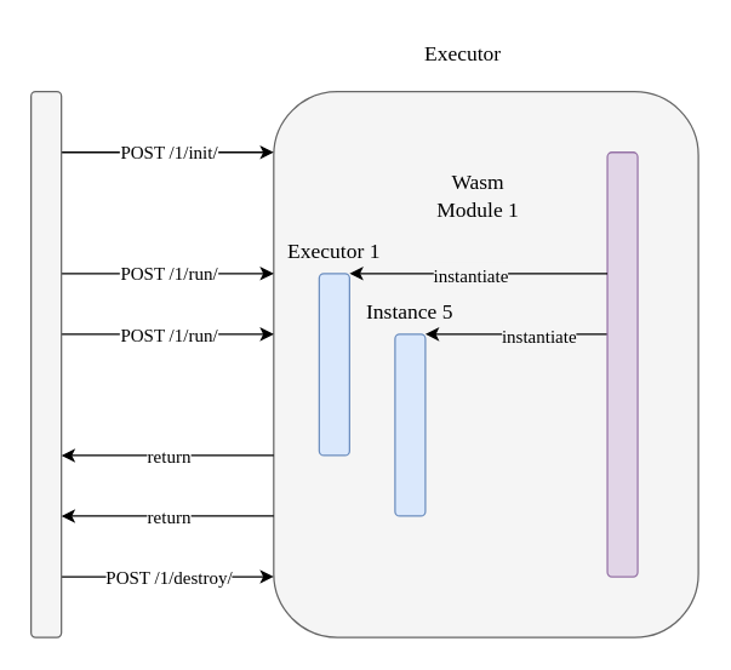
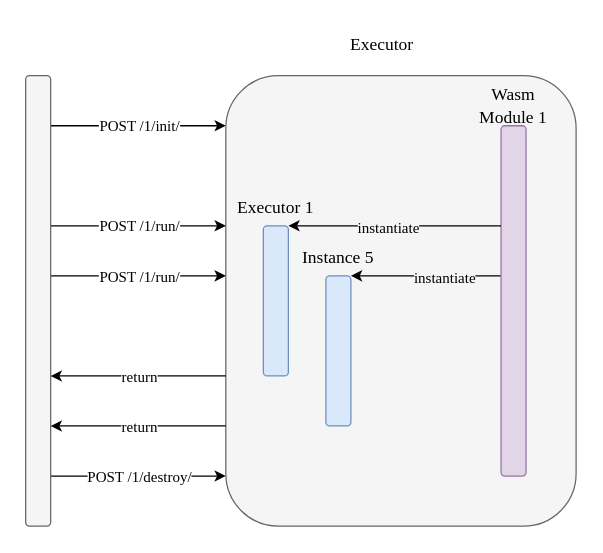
  <mxCell id="0" />
  <mxCell id="1" parent="0" />
  <mxCell id="2" value="" style="rounded=1;whiteSpace=wrap;html=1;fontSize=12;movable=0;resizable=0;rotatable=0;deletable=0;editable=0;connectable=0;strokeColor=#666666;fontColor=#333333;fillColor=#F5F5F5;" parent="1" vertex="1"><mxGeometry x="180" y="60" width="280" height="360" as="geometry" /></mxCell>
  <mxCell id="3" value="" style="endArrow=classic;html=1;shadow=0;fontSize=14;entryX=1;entryY=0;entryDx=0;entryDy=0;" parent="1" target="16" edge="1"><mxGeometry width="50" height="50" relative="1" as="geometry"><mxPoint x="400" y="220" as="sourcePoint" /><mxPoint x="280" y="260" as="targetPoint" /></mxGeometry></mxCell>
  <mxCell id="4" value="&lt;span style=&quot;color: rgb(0 , 0 , 0) ; font-family: &amp;quot;jetbrains mono&amp;quot; ; font-size: 12px ; font-style: normal ; font-weight: 400 ; letter-spacing: normal ; text-align: center ; text-indent: 0px ; text-transform: none ; word-spacing: 0px ; display: inline ; float: none&quot;&gt;instantiate&lt;/span&gt;" style="edgeLabel;html=1;align=center;verticalAlign=middle;resizable=0;points=[];fontSize=14;labelBackgroundColor=#F5F5F5;" parent="3" vertex="1" connectable="0"><mxGeometry x="-0.303" relative="1" as="geometry"><mxPoint x="-3.76" as="offset" /></mxGeometry></mxCell>
  <mxCell id="5" value="" style="endArrow=classic;html=1;" parent="1" edge="1"><mxGeometry relative="1" as="geometry"><mxPoint x="40" y="100" as="sourcePoint" /><mxPoint x="180" y="100" as="targetPoint" /></mxGeometry></mxCell>
  <mxCell id="6" value="&lt;span style=&quot;font-size: 12px&quot;&gt;POST /1/init/&lt;/span&gt;" style="edgeLabel;resizable=0;html=1;align=center;verticalAlign=middle;fontSize=12;fontFamily=JetBrains Mono;labelBackgroundColor=#FFFFFF;" parent="5" connectable="0" vertex="1"><mxGeometry relative="1" as="geometry" /></mxCell>
  <mxCell id="7" value="" style="endArrow=classic;html=1;" parent="1" edge="1"><mxGeometry relative="1" as="geometry"><mxPoint x="40" y="180" as="sourcePoint" /><mxPoint x="180" y="180" as="targetPoint" /></mxGeometry></mxCell>
  <mxCell id="8" value="&lt;span style=&quot;font-size: 12px&quot;&gt;POST /1/run/&lt;/span&gt;" style="edgeLabel;resizable=0;html=1;align=center;verticalAlign=middle;fontSize=12;fontFamily=JetBrains Mono;labelBackgroundColor=#FFFFFF;" parent="7" connectable="0" vertex="1"><mxGeometry relative="1" as="geometry" /></mxCell>
  <mxCell id="9" value="" style="endArrow=classic;html=1;" parent="1" edge="1"><mxGeometry relative="1" as="geometry"><mxPoint x="39" y="220" as="sourcePoint" /><mxPoint x="180" y="220" as="targetPoint" /></mxGeometry></mxCell>
  <mxCell id="10" value="&lt;span style=&quot;font-size: 12px&quot;&gt;POST /1/run/&lt;/span&gt;" style="edgeLabel;resizable=0;html=1;align=center;verticalAlign=middle;fontSize=12;fontFamily=JetBrains Mono;labelBackgroundColor=#FFFFFF;" parent="9" connectable="0" vertex="1"><mxGeometry relative="1" as="geometry" /></mxCell>
  <mxCell id="11" value="" style="endArrow=classic;html=1;" parent="1" edge="1"><mxGeometry relative="1" as="geometry"><mxPoint x="40" y="380" as="sourcePoint" /><mxPoint x="180" y="380" as="targetPoint" /></mxGeometry></mxCell>
  <mxCell id="12" value="&lt;span style=&quot;font-size: 12px&quot;&gt;POST /1/destroy/&lt;/span&gt;" style="edgeLabel;resizable=0;html=1;align=center;verticalAlign=middle;fontSize=12;fontFamily=JetBrains Mono;labelBackgroundColor=#FFFFFF;" parent="11" connectable="0" vertex="1"><mxGeometry relative="1" as="geometry" /></mxCell>
  <mxCell id="13" value="&lt;span style=&quot;font-family: &amp;#34;linux biolinum o&amp;#34;&quot;&gt;&lt;br style=&quot;font-size: 12px&quot;&gt;&lt;/span&gt;" style="rounded=1;whiteSpace=wrap;html=1;fillColor=#f5f5f5;strokeColor=#666666;fontSize=12;movable=0;resizable=0;rotatable=0;deletable=0;editable=0;connectable=0;fontColor=#333333;" parent="1" vertex="1"><mxGeometry x="20" y="60" width="20" height="360" as="geometry" /></mxCell>
  <mxCell id="14" value="" style="rounded=1;whiteSpace=wrap;html=1;fillColor=#e1d5e7;strokeColor=#9673a6;fontSize=12;movable=0;resizable=0;rotatable=0;deletable=0;editable=0;connectable=0;" parent="1" vertex="1"><mxGeometry x="400" y="100" width="20" height="280" as="geometry" /></mxCell>
  <mxCell id="15" value="" style="rounded=1;whiteSpace=wrap;html=1;fillColor=#dae8fc;strokeColor=#6c8ebf;fontSize=12;" parent="1" vertex="1"><mxGeometry x="210" y="180" width="20" height="120" as="geometry" /></mxCell>
  <mxCell id="16" value="" style="rounded=1;whiteSpace=wrap;html=1;fillColor=#dae8fc;strokeColor=#6c8ebf;fontSize=12;" parent="1" vertex="1"><mxGeometry x="260" y="220" width="20" height="120" as="geometry" /></mxCell>
  <mxCell id="17" value="&lt;span style=&quot;color: rgb(0, 0, 0); font-family: &amp;quot;linux biolinum o&amp;quot;; font-size: 14px; font-style: normal; font-weight: 400; letter-spacing: normal; text-indent: 0px; text-transform: none; word-spacing: 0px; display: inline; float: none;&quot;&gt;Executor&lt;/span&gt;" style="text;whiteSpace=wrap;html=1;fontSize=14;align=center;labelBackgroundColor=none;" parent="1" vertex="1"><mxGeometry x="265" y="20" width="80" height="30" as="geometry" /></mxCell>
  <mxCell id="18" value="" style="endArrow=classic;html=1;shadow=0;fontSize=14;" parent="1" edge="1"><mxGeometry width="50" height="50" relative="1" as="geometry"><mxPoint x="400" y="180" as="sourcePoint" /><mxPoint x="230" y="180" as="targetPoint" /></mxGeometry></mxCell>
  <mxCell id="19" value="&lt;span style=&quot;font-family: &amp;quot;jetbrains mono&amp;quot; ; font-size: 12px&quot;&gt;instantiate&lt;/span&gt;" style="edgeLabel;html=1;align=center;verticalAlign=middle;resizable=0;points=[];fontSize=14;labelBackgroundColor=#F5F5F5;" parent="18" vertex="1" connectable="0"><mxGeometry x="0.151" y="1" relative="1" as="geometry"><mxPoint x="7" y="-1" as="offset" /></mxGeometry></mxCell>
  <mxCell id="20" value="&lt;span style=&quot;color: rgb(0 , 0 , 0) ; font-family: &amp;#34;linux biolinum o&amp;#34; ; font-size: 14px ; font-style: normal ; font-weight: 400 ; letter-spacing: normal ; text-indent: 0px ; text-transform: none ; word-spacing: 0px ; display: inline ; float: none&quot;&gt;Instance 5&lt;/span&gt;" style="text;whiteSpace=wrap;html=1;fontSize=14;align=center;labelBackgroundColor=none;" parent="1" vertex="1"><mxGeometry x="230" y="190" width="80" height="30" as="geometry" /></mxCell>
  <mxCell id="21" value="&lt;span style=&quot;color: rgb(0 , 0 , 0) ; font-family: &amp;#34;linux biolinum o&amp;#34; ; font-size: 14px ; font-style: normal ; font-weight: 400 ; letter-spacing: normal ; text-indent: 0px ; text-transform: none ; word-spacing: 0px ; display: inline ; float: none&quot;&gt;Executor 1&lt;/span&gt;" style="text;whiteSpace=wrap;html=1;fontSize=14;align=center;labelBackgroundColor=none;" parent="1" vertex="1"><mxGeometry x="180" y="150" width="80" height="30" as="geometry" /></mxCell>
- <mxCell id="22" value="&lt;span style=&quot;color: rgb(0 , 0 , 0) ; font-family: &amp;#34;linux biolinum o&amp;#34; ; font-size: 14px ; font-style: normal ; font-weight: 400 ; letter-spacing: normal ; text-indent: 0px ; text-transform: none ; word-spacing: 0px ; display: inline ; float: none&quot;&gt;Wasm Module 1&lt;/span&gt;" style="text;whiteSpace=wrap;html=1;fontSize=14;align=center;labelBackgroundColor=none;" parent="1" vertex="1"><mxGeometry x="275" y="105" width="80" height="30" as="geometry" /></mxCell>
+ <mxCell id="22" value="&lt;span style=&quot;color: rgb(0 , 0 , 0) ; font-family: &amp;#34;linux biolinum o&amp;#34; ; font-size: 14px ; font-style: normal ; font-weight: 400 ; letter-spacing: normal ; text-indent: 0px ; text-transform: none ; word-spacing: 0px ; display: inline ; float: none&quot;&gt;Wasm Module 1&lt;/span&gt;" style="text;whiteSpace=wrap;html=1;fontSize=14;align=center;labelBackgroundColor=none;" parent="1" vertex="1"><mxGeometry x="370" y="60" width="80" height="30" as="geometry" /></mxCell>
  <mxCell id="23" value="" style="endArrow=classic;html=1;" parent="1" edge="1"><mxGeometry relative="1" as="geometry"><mxPoint x="180" y="300" as="sourcePoint" /><mxPoint x="40" y="300" as="targetPoint" /></mxGeometry></mxCell>
  <mxCell id="24" value="return" style="edgeLabel;resizable=0;html=1;align=center;verticalAlign=middle;fontSize=12;fontFamily=JetBrains Mono;labelBackgroundColor=#FFFFFF;" parent="23" connectable="0" vertex="1"><mxGeometry relative="1" as="geometry" /></mxCell>
  <mxCell id="25" value="" style="endArrow=classic;html=1;" parent="1" edge="1"><mxGeometry relative="1" as="geometry"><mxPoint x="180" y="340" as="sourcePoint" /><mxPoint x="40" y="340" as="targetPoint" /></mxGeometry></mxCell>
  <mxCell id="26" value="return" style="edgeLabel;resizable=0;html=1;align=center;verticalAlign=middle;fontSize=12;fontFamily=JetBrains Mono;labelBackgroundColor=#FFFFFF;" parent="25" connectable="0" vertex="1"><mxGeometry relative="1" as="geometry" /></mxCell>
